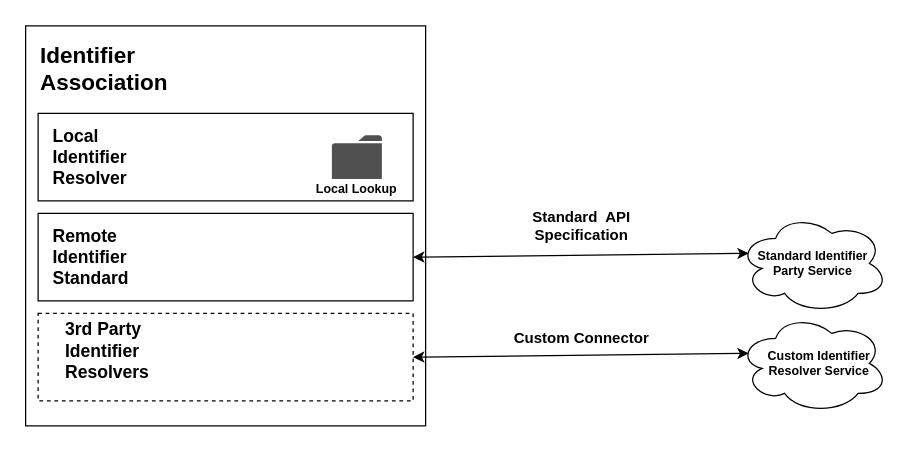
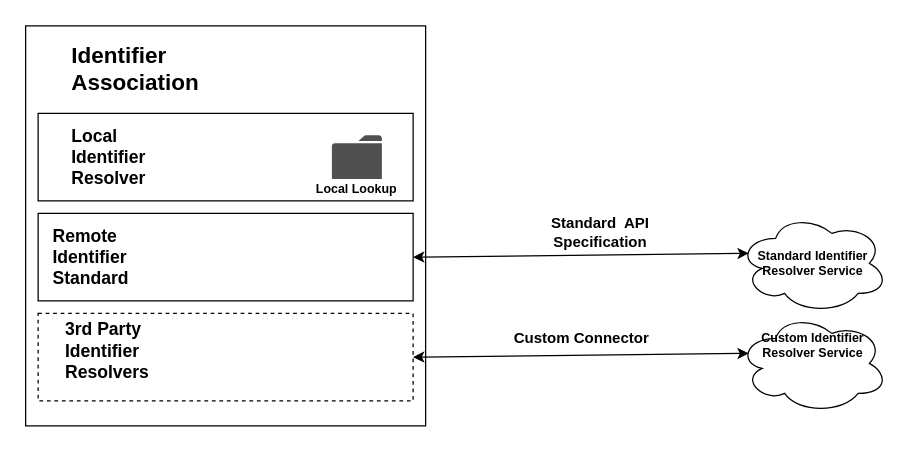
  <mxCell id="0" />
  <mxCell id="1" parent="0" />
  <mxCell id="2" value="" style="rounded=0;whiteSpace=wrap;html=1;" vertex="1" parent="1"><mxGeometry x="20" y="20" width="320" height="320" as="geometry" /></mxCell>
- <mxCell id="3" value="&lt;h2&gt;Identifier Association&lt;/h2&gt;" style="text;html=1;strokeColor=none;fillColor=none;align=left;verticalAlign=middle;whiteSpace=wrap;rounded=0;" vertex="1" parent="1"><mxGeometry x="30" y="30" width="160" height="50" as="geometry" /></mxCell>
+ <mxCell id="3" value="&lt;h2&gt;Identifier Association&lt;/h2&gt;" style="text;html=1;strokeColor=none;fillColor=none;align=left;verticalAlign=middle;whiteSpace=wrap;rounded=0;" vertex="1" parent="1"><mxGeometry x="55" y="30" width="160" height="50" as="geometry" /></mxCell>
  <mxCell id="4" value="" style="group" vertex="1" connectable="0" parent="1"><mxGeometry x="30" y="90" width="300" height="70" as="geometry" /></mxCell>
  <mxCell id="5" value="" style="rounded=0;whiteSpace=wrap;html=1;" vertex="1" parent="4"><mxGeometry width="300" height="70" as="geometry" /></mxCell>
- <mxCell id="6" value="&lt;h3&gt;Local Identifier Resolver&lt;/h3&gt;" style="text;html=1;strokeColor=none;fillColor=none;align=left;verticalAlign=middle;whiteSpace=wrap;rounded=0;" vertex="1" parent="4"><mxGeometry x="10" y="10" width="100" height="50" as="geometry" /></mxCell>
+ <mxCell id="6" value="&lt;h3&gt;Local Identifier Resolver&lt;/h3&gt;" style="text;html=1;strokeColor=none;fillColor=none;align=left;verticalAlign=middle;whiteSpace=wrap;rounded=0;" vertex="1" parent="4"><mxGeometry x="25" y="10" width="100" height="50" as="geometry" /></mxCell>
  <mxCell id="7" value="" style="pointerEvents=1;shadow=0;dashed=0;html=1;strokeColor=none;fillColor=#505050;labelPosition=center;verticalLabelPosition=bottom;verticalAlign=top;outlineConnect=0;align=center;shape=mxgraph.office.concepts.folder;" vertex="1" parent="4"><mxGeometry x="235" y="17.5" width="40" height="35" as="geometry" /></mxCell>
  <mxCell id="8" value="&lt;h5&gt;Local Lookup&lt;/h5&gt;" style="text;html=1;strokeColor=none;fillColor=none;align=center;verticalAlign=middle;whiteSpace=wrap;rounded=0;" vertex="1" parent="4"><mxGeometry x="200" y="50" width="110" height="20" as="geometry" /></mxCell>
  <mxCell id="9" value="" style="group" vertex="1" connectable="0" parent="1"><mxGeometry x="30" y="170" width="300" height="70" as="geometry" /></mxCell>
  <mxCell id="10" value="" style="rounded=0;whiteSpace=wrap;html=1;" vertex="1" parent="9"><mxGeometry width="300" height="70" as="geometry" /></mxCell>
  <mxCell id="11" value="&lt;h3&gt;Remote Identifier Standard&lt;/h3&gt;" style="text;html=1;strokeColor=none;fillColor=none;align=left;verticalAlign=middle;whiteSpace=wrap;rounded=0;" vertex="1" parent="9"><mxGeometry x="10" y="10" width="100" height="50" as="geometry" /></mxCell>
  <mxCell id="12" value="" style="group;strokeColor=none;dashed=1;" vertex="1" connectable="0" parent="1"><mxGeometry x="30" y="250" width="300" height="70" as="geometry" /></mxCell>
  <mxCell id="13" value="" style="rounded=0;whiteSpace=wrap;html=1;dashed=1;" vertex="1" parent="12"><mxGeometry width="300" height="70" as="geometry" /></mxCell>
  <mxCell id="14" value="&lt;h3&gt;3rd Party Identifier Resolvers&lt;/h3&gt;" style="text;html=1;strokeColor=none;fillColor=none;align=left;verticalAlign=middle;whiteSpace=wrap;rounded=0;" vertex="1" parent="12"><mxGeometry x="20" y="5" width="100" height="50" as="geometry" /></mxCell>
  <mxCell id="15" value="" style="ellipse;shape=cloud;whiteSpace=wrap;html=1;" vertex="1" parent="1"><mxGeometry x="590" y="170" width="120" height="80" as="geometry" /></mxCell>
  <mxCell id="16" value="" style="endArrow=classic;startArrow=classic;html=1;entryX=0.07;entryY=0.4;entryDx=0;entryDy=0;entryPerimeter=0;exitX=1;exitY=0.5;exitDx=0;exitDy=0;" edge="1" parent="1" source="10" target="15"><mxGeometry width="50" height="50" relative="1" as="geometry"><mxPoint x="20" y="520" as="sourcePoint" /><mxPoint x="70" y="470" as="targetPoint" /></mxGeometry></mxCell>
- <mxCell id="17" value="&lt;h4&gt;Standard&amp;nbsp; API Specification&lt;/h4&gt;" style="text;html=1;strokeColor=none;fillColor=none;align=center;verticalAlign=middle;whiteSpace=wrap;rounded=0;" vertex="1" parent="1"><mxGeometry x="410" y="170" width="110" height="20" as="geometry" /></mxCell>
+ <mxCell id="17" value="&lt;h4&gt;Standard&amp;nbsp; API Specification&lt;/h4&gt;" style="text;html=1;strokeColor=none;fillColor=none;align=center;verticalAlign=middle;whiteSpace=wrap;rounded=0;" vertex="1" parent="1"><mxGeometry x="425" y="175" width="110" height="20" as="geometry" /></mxCell>
  <mxCell id="18" value="" style="ellipse;shape=cloud;whiteSpace=wrap;html=1;" vertex="1" parent="1"><mxGeometry x="590" y="250" width="120" height="80" as="geometry" /></mxCell>
  <mxCell id="19" value="" style="endArrow=classic;startArrow=classic;html=1;entryX=0.07;entryY=0.4;entryDx=0;entryDy=0;entryPerimeter=0;exitX=1;exitY=0.5;exitDx=0;exitDy=0;" edge="1" parent="1" target="18"><mxGeometry width="50" height="50" relative="1" as="geometry"><mxPoint x="330" y="285" as="sourcePoint" /><mxPoint x="70" y="550" as="targetPoint" /></mxGeometry></mxCell>
  <mxCell id="20" value="&lt;h4&gt;Custom Connector&lt;/h4&gt;" style="text;html=1;strokeColor=none;fillColor=none;align=center;verticalAlign=middle;whiteSpace=wrap;rounded=0;" vertex="1" parent="1"><mxGeometry x="410" y="260" width="110" height="20" as="geometry" /></mxCell>
- <mxCell id="21" value="&lt;h5&gt;Standard Identifier Party Service&lt;/h5&gt;" style="text;html=1;strokeColor=none;fillColor=none;align=center;verticalAlign=middle;whiteSpace=wrap;rounded=0;" vertex="1" parent="1"><mxGeometry x="595" y="200" width="110" height="20" as="geometry" /></mxCell>
- <mxCell id="22" value="&lt;h5&gt;Custom Identifier Resolver Service&lt;/h5&gt;" style="text;html=1;strokeColor=none;fillColor=none;align=center;verticalAlign=middle;whiteSpace=wrap;rounded=0;" vertex="1" parent="1"><mxGeometry x="600" y="280" width="110" height="20" as="geometry" /></mxCell>
+ <mxCell id="21" value="&lt;h5&gt;Standard Identifier Resolver Service&lt;/h5&gt;" style="text;html=1;strokeColor=none;fillColor=none;align=center;verticalAlign=middle;whiteSpace=wrap;rounded=0;" vertex="1" parent="1"><mxGeometry x="595" y="200" width="110" height="20" as="geometry" /></mxCell>
+ <mxCell id="22" value="&lt;h5&gt;Custom Identifier Resolver Service&lt;/h5&gt;" style="text;html=1;strokeColor=none;fillColor=none;align=center;verticalAlign=middle;whiteSpace=wrap;rounded=0;" vertex="1" parent="1"><mxGeometry x="595" y="265" width="110" height="20" as="geometry" /></mxCell>
